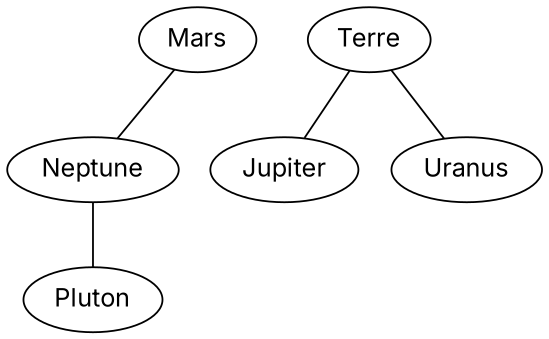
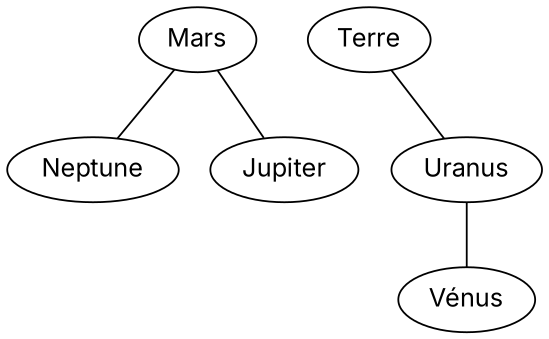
  graph {
    fontname=Inter
    node [fontname=Inter]
    edge [fontname=Inter]
    n1 [label=Mars]
    n2 [label=Jupiter]
    n3 [label=Neptune]
    n4 [label=Terre]
    n5 [label=Uranus]
-   n6 [label=Pluton]
-   n4 -- n2
+   n7 [label="Vénus"]
+   n1 -- n2
    n1 -- n3
-   n3 -- n6
    n4 -- n5
+   n5 -- n7
  }
